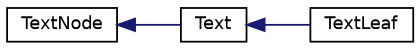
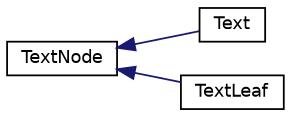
  digraph {
    rankdir=LR
    node [color=black fillcolor=white fontname=Helvetica fontsize=10 shape=record style=filled]
    edge [color=midnightblue dir=back fontname=Helvetica fontsize=10 labelfontname=Helvetica labelfontsize=10 style=solid]
    n1 [height=0.2 label=Text width=0.4]
    n2 [height=0.2 label=TextLeaf width=0.4]
    n3 [height=0.2 label=TextNode width=0.4]
-   n1 -> n2
+   n3 -> n2
    n3 -> n1
  }
